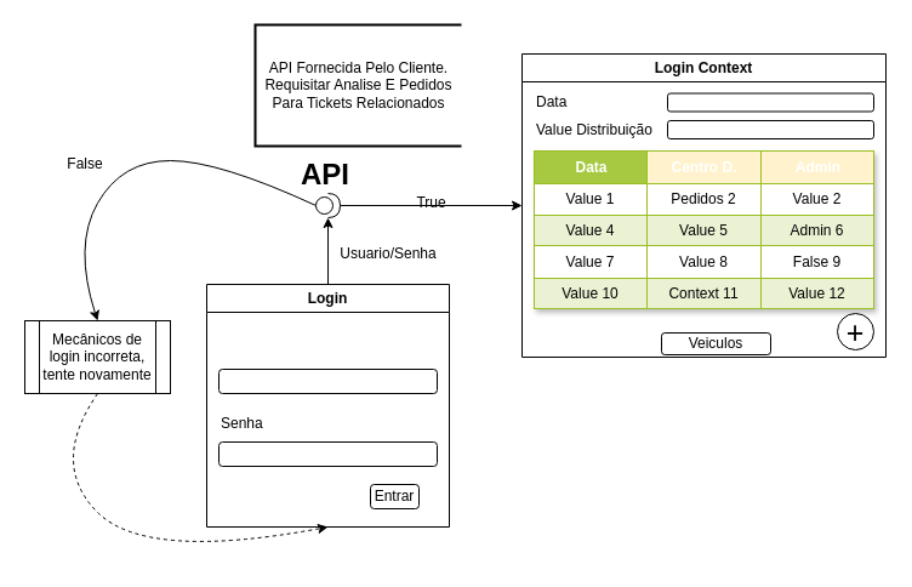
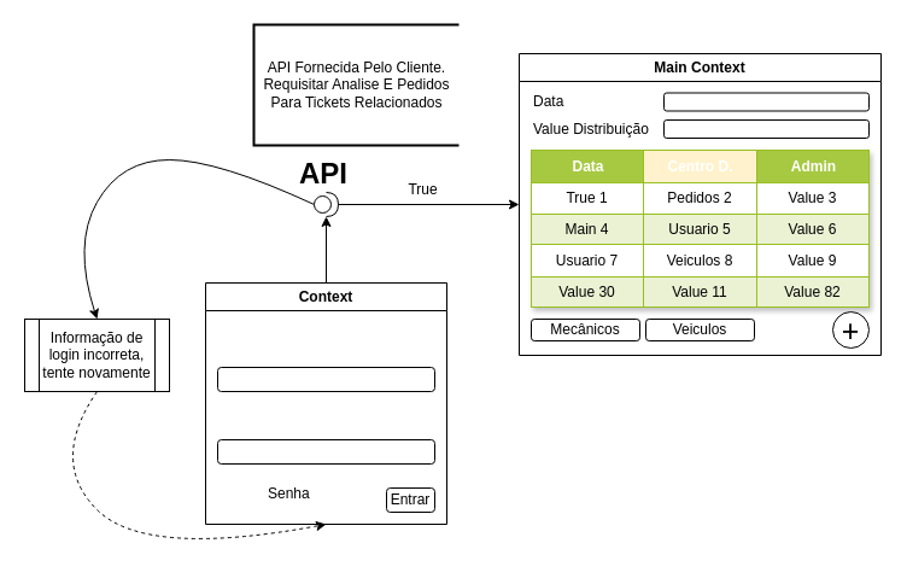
  <mxCell id="0" />
  <mxCell id="1" parent="0" />
- <mxCell id="2" value="Login" style="swimlane;whiteSpace=wrap;html=1;" vertex="1" parent="1"><mxGeometry x="170" y="234" width="200" height="200" as="geometry" /></mxCell>
- <mxCell id="3" value="Senha" style="text;html=1;align=left;verticalAlign=middle;resizable=0;points=[];autosize=1;strokeColor=none;fillColor=none;" vertex="1" parent="2"><mxGeometry x="10" y="100" width="60" height="30" as="geometry" /></mxCell>
+ <mxCell id="2" value="Context" style="swimlane;whiteSpace=wrap;html=1;" vertex="1" parent="1"><mxGeometry x="170" y="234" width="200" height="200" as="geometry" /></mxCell>
+ <mxCell id="3" value="Senha" style="text;html=1;align=left;verticalAlign=middle;resizable=0;points=[];autosize=1;strokeColor=none;fillColor=none;" vertex="1" parent="2"><mxGeometry x="50" y="160" width="60" height="30" as="geometry" /></mxCell>
  <mxCell id="4" value="" style="rounded=1;whiteSpace=wrap;html=1;" vertex="1" parent="2"><mxGeometry x="10" y="70" width="180" height="20" as="geometry" /></mxCell>
  <mxCell id="5" value="" style="rounded=1;whiteSpace=wrap;html=1;" vertex="1" parent="2"><mxGeometry x="10" y="130" width="180" height="20" as="geometry" /></mxCell>
- <mxCell id="6" value="Entrar" style="rounded=1;whiteSpace=wrap;html=1;" vertex="1" parent="2"><mxGeometry x="135" y="165" width="40" height="20" as="geometry" /></mxCell>
+ <mxCell id="6" value="Entrar" style="rounded=1;whiteSpace=wrap;html=1;" vertex="1" parent="2"><mxGeometry x="150" y="170" width="40" height="20" as="geometry" /></mxCell>
  <mxCell id="7" value="" style="endArrow=classic;html=1;rounded=0;exitX=0.5;exitY=0;exitDx=0;exitDy=0;" edge="1" parent="1" source="2" target="45"><mxGeometry width="50" height="50" relative="1" as="geometry"><mxPoint x="400" y="364" as="sourcePoint" /><mxPoint x="270" y="184" as="targetPoint" /><Array as="points" /></mxGeometry></mxCell>
- <mxCell id="8" value="Usuario/Senha" style="text;html=1;align=center;verticalAlign=middle;whiteSpace=wrap;rounded=0;" vertex="1" parent="1"><mxGeometry x="270" y="194" width="100" height="30" as="geometry" /></mxCell>
- <mxCell id="9" value="Login Context" style="swimlane;whiteSpace=wrap;html=1;" vertex="1" parent="1"><mxGeometry x="430" y="44" width="300" height="250" as="geometry" /></mxCell>
+ <mxCell id="9" value="Main Context" style="swimlane;whiteSpace=wrap;html=1;" vertex="1" parent="1"><mxGeometry x="430" y="44" width="300" height="250" as="geometry" /></mxCell>
  <mxCell id="10" value="" style="rounded=1;whiteSpace=wrap;html=1;" vertex="1" parent="9"><mxGeometry x="120" y="32.5" width="170" height="15" as="geometry" /></mxCell>
  <mxCell id="11" value="" style="rounded=1;whiteSpace=wrap;html=1;" vertex="1" parent="9"><mxGeometry x="120" y="55" width="170" height="15" as="geometry" /></mxCell>
  <mxCell id="12" value="Data" style="text;html=1;align=left;verticalAlign=middle;whiteSpace=wrap;rounded=0;" vertex="1" parent="9"><mxGeometry x="10" y="25" width="60" height="30" as="geometry" /></mxCell>
  <mxCell id="13" value="Value Distribuição" style="text;html=1;align=left;verticalAlign=middle;whiteSpace=wrap;rounded=0;" vertex="1" parent="9"><mxGeometry x="10" y="47.5" width="110" height="30" as="geometry" /></mxCell>
  <mxCell id="14" value="Assets" style="childLayout=tableLayout;recursiveResize=0;strokeColor=#98bf21;fillColor=#A7C942;shadow=1;" vertex="1" parent="9"><mxGeometry x="10" y="80" width="280" height="130" as="geometry" /></mxCell>
  <mxCell id="15" style="shape=tableRow;horizontal=0;startSize=0;swimlaneHead=0;swimlaneBody=0;top=0;left=0;bottom=0;right=0;dropTarget=0;collapsible=0;recursiveResize=0;expand=0;fontStyle=0;strokeColor=inherit;fillColor=#ffffff;" vertex="1" parent="14"><mxGeometry width="280" height="27" as="geometry" /></mxCell>
  <mxCell id="16" value="Data" style="connectable=0;recursiveResize=0;strokeColor=inherit;fillColor=#A7C942;align=center;fontStyle=1;fontColor=#FFFFFF;html=1;" vertex="1" parent="15"><mxGeometry width="93" height="27" as="geometry"><mxRectangle width="93" height="27" as="alternateBounds" /></mxGeometry></mxCell>
  <mxCell id="17" value="Centro D." style="connectable=0;recursiveResize=0;strokeColor=inherit;fillColor=#fff2cc;align=center;fontStyle=1;fontColor=#FFFFFF;html=1;" vertex="1" parent="15"><mxGeometry x="93" width="94" height="27" as="geometry"><mxRectangle width="94" height="27" as="alternateBounds" /></mxGeometry></mxCell>
- <mxCell id="18" value="Admin" style="connectable=0;recursiveResize=0;strokeColor=inherit;fillColor=#fff2cc;align=center;fontStyle=1;fontColor=#FFFFFF;html=1;" vertex="1" parent="15"><mxGeometry x="187" width="93" height="27" as="geometry"><mxRectangle width="93" height="27" as="alternateBounds" /></mxGeometry></mxCell>
+ <mxCell id="18" value="Admin" style="connectable=0;recursiveResize=0;strokeColor=inherit;fillColor=#A7C942;align=center;fontStyle=1;fontColor=#FFFFFF;html=1;" vertex="1" parent="15"><mxGeometry x="187" width="93" height="27" as="geometry"><mxRectangle width="93" height="27" as="alternateBounds" /></mxGeometry></mxCell>
  <mxCell id="19" value="" style="shape=tableRow;horizontal=0;startSize=0;swimlaneHead=0;swimlaneBody=0;top=0;left=0;bottom=0;right=0;dropTarget=0;collapsible=0;recursiveResize=0;expand=0;fontStyle=0;strokeColor=inherit;fillColor=#ffffff;" vertex="1" parent="14"><mxGeometry y="27" width="280" height="26" as="geometry" /></mxCell>
- <mxCell id="20" value="Value 1" style="connectable=0;recursiveResize=0;strokeColor=inherit;fillColor=inherit;align=center;whiteSpace=wrap;html=1;" vertex="1" parent="19"><mxGeometry width="93" height="26" as="geometry"><mxRectangle width="93" height="26" as="alternateBounds" /></mxGeometry></mxCell>
+ <mxCell id="20" value="True 1" style="connectable=0;recursiveResize=0;strokeColor=inherit;fillColor=inherit;align=center;whiteSpace=wrap;html=1;" vertex="1" parent="19"><mxGeometry width="93" height="26" as="geometry"><mxRectangle width="93" height="26" as="alternateBounds" /></mxGeometry></mxCell>
  <mxCell id="21" value="Pedidos 2" style="connectable=0;recursiveResize=0;strokeColor=inherit;fillColor=inherit;align=center;whiteSpace=wrap;html=1;" vertex="1" parent="19"><mxGeometry x="93" width="94" height="26" as="geometry"><mxRectangle width="94" height="26" as="alternateBounds" /></mxGeometry></mxCell>
- <mxCell id="22" value="Value 2" style="connectable=0;recursiveResize=0;strokeColor=inherit;fillColor=inherit;align=center;whiteSpace=wrap;html=1;" vertex="1" parent="19"><mxGeometry x="187" width="93" height="26" as="geometry"><mxRectangle width="93" height="26" as="alternateBounds" /></mxGeometry></mxCell>
+ <mxCell id="22" value="Value 3" style="connectable=0;recursiveResize=0;strokeColor=inherit;fillColor=inherit;align=center;whiteSpace=wrap;html=1;" vertex="1" parent="19"><mxGeometry x="187" width="93" height="26" as="geometry"><mxRectangle width="93" height="26" as="alternateBounds" /></mxGeometry></mxCell>
  <mxCell id="23" value="" style="shape=tableRow;horizontal=0;startSize=0;swimlaneHead=0;swimlaneBody=0;top=0;left=0;bottom=0;right=0;dropTarget=0;collapsible=0;recursiveResize=0;expand=0;fontStyle=1;strokeColor=inherit;fillColor=#EAF2D3;" vertex="1" parent="14"><mxGeometry y="53" width="280" height="25" as="geometry" /></mxCell>
- <mxCell id="24" value="Value 4" style="connectable=0;recursiveResize=0;strokeColor=inherit;fillColor=inherit;whiteSpace=wrap;html=1;" vertex="1" parent="23"><mxGeometry width="93" height="25" as="geometry"><mxRectangle width="93" height="25" as="alternateBounds" /></mxGeometry></mxCell>
- <mxCell id="25" value="Value 5" style="connectable=0;recursiveResize=0;strokeColor=inherit;fillColor=inherit;whiteSpace=wrap;html=1;" vertex="1" parent="23"><mxGeometry x="93" width="94" height="25" as="geometry"><mxRectangle width="94" height="25" as="alternateBounds" /></mxGeometry></mxCell>
- <mxCell id="26" value="Admin 6" style="connectable=0;recursiveResize=0;strokeColor=inherit;fillColor=inherit;whiteSpace=wrap;html=1;" vertex="1" parent="23"><mxGeometry x="187" width="93" height="25" as="geometry"><mxRectangle width="93" height="25" as="alternateBounds" /></mxGeometry></mxCell>
+ <mxCell id="24" value="Main 4" style="connectable=0;recursiveResize=0;strokeColor=inherit;fillColor=inherit;whiteSpace=wrap;html=1;" vertex="1" parent="23"><mxGeometry width="93" height="25" as="geometry"><mxRectangle width="93" height="25" as="alternateBounds" /></mxGeometry></mxCell>
+ <mxCell id="25" value="Usuario 5" style="connectable=0;recursiveResize=0;strokeColor=inherit;fillColor=inherit;whiteSpace=wrap;html=1;" vertex="1" parent="23"><mxGeometry x="93" width="94" height="25" as="geometry"><mxRectangle width="94" height="25" as="alternateBounds" /></mxGeometry></mxCell>
+ <mxCell id="26" value="Value 6" style="connectable=0;recursiveResize=0;strokeColor=inherit;fillColor=inherit;whiteSpace=wrap;html=1;" vertex="1" parent="23"><mxGeometry x="187" width="93" height="25" as="geometry"><mxRectangle width="93" height="25" as="alternateBounds" /></mxGeometry></mxCell>
  <mxCell id="27" value="" style="shape=tableRow;horizontal=0;startSize=0;swimlaneHead=0;swimlaneBody=0;top=0;left=0;bottom=0;right=0;dropTarget=0;collapsible=0;recursiveResize=0;expand=0;fontStyle=0;strokeColor=inherit;fillColor=#ffffff;" vertex="1" parent="14"><mxGeometry y="78" width="280" height="27" as="geometry" /></mxCell>
- <mxCell id="28" value="Value 7" style="connectable=0;recursiveResize=0;strokeColor=inherit;fillColor=inherit;fontStyle=0;align=center;whiteSpace=wrap;html=1;" vertex="1" parent="27"><mxGeometry width="93" height="27" as="geometry"><mxRectangle width="93" height="27" as="alternateBounds" /></mxGeometry></mxCell>
- <mxCell id="29" value="Value 8" style="connectable=0;recursiveResize=0;strokeColor=inherit;fillColor=inherit;fontStyle=0;align=center;whiteSpace=wrap;html=1;" vertex="1" parent="27"><mxGeometry x="93" width="94" height="27" as="geometry"><mxRectangle width="94" height="27" as="alternateBounds" /></mxGeometry></mxCell>
- <mxCell id="30" value="False 9" style="connectable=0;recursiveResize=0;strokeColor=inherit;fillColor=inherit;fontStyle=0;align=center;whiteSpace=wrap;html=1;" vertex="1" parent="27"><mxGeometry x="187" width="93" height="27" as="geometry"><mxRectangle width="93" height="27" as="alternateBounds" /></mxGeometry></mxCell>
+ <mxCell id="28" value="Usuario 7" style="connectable=0;recursiveResize=0;strokeColor=inherit;fillColor=inherit;fontStyle=0;align=center;whiteSpace=wrap;html=1;" vertex="1" parent="27"><mxGeometry width="93" height="27" as="geometry"><mxRectangle width="93" height="27" as="alternateBounds" /></mxGeometry></mxCell>
+ <mxCell id="29" value="Veiculos 8" style="connectable=0;recursiveResize=0;strokeColor=inherit;fillColor=inherit;fontStyle=0;align=center;whiteSpace=wrap;html=1;" vertex="1" parent="27"><mxGeometry x="93" width="94" height="27" as="geometry"><mxRectangle width="94" height="27" as="alternateBounds" /></mxGeometry></mxCell>
+ <mxCell id="30" value="Value 9" style="connectable=0;recursiveResize=0;strokeColor=inherit;fillColor=inherit;fontStyle=0;align=center;whiteSpace=wrap;html=1;" vertex="1" parent="27"><mxGeometry x="187" width="93" height="27" as="geometry"><mxRectangle width="93" height="27" as="alternateBounds" /></mxGeometry></mxCell>
  <mxCell id="31" value="" style="shape=tableRow;horizontal=0;startSize=0;swimlaneHead=0;swimlaneBody=0;top=0;left=0;bottom=0;right=0;dropTarget=0;collapsible=0;recursiveResize=0;expand=0;fontStyle=1;strokeColor=inherit;fillColor=#EAF2D3;" vertex="1" parent="14"><mxGeometry y="105" width="280" height="25" as="geometry" /></mxCell>
- <mxCell id="32" value="Value 10" style="connectable=0;recursiveResize=0;strokeColor=inherit;fillColor=inherit;whiteSpace=wrap;html=1;" vertex="1" parent="31"><mxGeometry width="93" height="25" as="geometry"><mxRectangle width="93" height="25" as="alternateBounds" /></mxGeometry></mxCell>
- <mxCell id="33" value="Context 11" style="connectable=0;recursiveResize=0;strokeColor=inherit;fillColor=inherit;whiteSpace=wrap;html=1;" vertex="1" parent="31"><mxGeometry x="93" width="94" height="25" as="geometry"><mxRectangle width="94" height="25" as="alternateBounds" /></mxGeometry></mxCell>
- <mxCell id="34" value="Value 12" style="connectable=0;recursiveResize=0;strokeColor=inherit;fillColor=inherit;whiteSpace=wrap;html=1;" vertex="1" parent="31"><mxGeometry x="187" width="93" height="25" as="geometry"><mxRectangle width="93" height="25" as="alternateBounds" /></mxGeometry></mxCell>
- <mxCell id="36" value="Veiculos" style="rounded=1;whiteSpace=wrap;html=1;" vertex="1" parent="9"><mxGeometry x="115" y="230" width="90" height="18" as="geometry" /></mxCell>
+ <mxCell id="32" value="Value 30" style="connectable=0;recursiveResize=0;strokeColor=inherit;fillColor=inherit;whiteSpace=wrap;html=1;" vertex="1" parent="31"><mxGeometry width="93" height="25" as="geometry"><mxRectangle width="93" height="25" as="alternateBounds" /></mxGeometry></mxCell>
+ <mxCell id="33" value="Value 11" style="connectable=0;recursiveResize=0;strokeColor=inherit;fillColor=inherit;whiteSpace=wrap;html=1;" vertex="1" parent="31"><mxGeometry x="93" width="94" height="25" as="geometry"><mxRectangle width="94" height="25" as="alternateBounds" /></mxGeometry></mxCell>
+ <mxCell id="34" value="Value 82" style="connectable=0;recursiveResize=0;strokeColor=inherit;fillColor=inherit;whiteSpace=wrap;html=1;" vertex="1" parent="31"><mxGeometry x="187" width="93" height="25" as="geometry"><mxRectangle width="93" height="25" as="alternateBounds" /></mxGeometry></mxCell>
+ <mxCell id="35" value="Mecânicos" style="rounded=1;whiteSpace=wrap;html=1;" vertex="1" parent="9"><mxGeometry x="10" y="220" width="90" height="18" as="geometry" /></mxCell>
+ <mxCell id="36" value="Veiculos" style="rounded=1;whiteSpace=wrap;html=1;" vertex="1" parent="9"><mxGeometry x="105" y="220" width="90" height="18" as="geometry" /></mxCell>
  <mxCell id="37" value="&lt;div style=&quot;&quot;&gt;&lt;span style=&quot;font-size: 25px; background-color: initial;&quot;&gt;+&lt;/span&gt;&lt;/div&gt;" style="ellipse;whiteSpace=wrap;html=1;aspect=fixed;align=center;" vertex="1" parent="9"><mxGeometry x="260" y="214" width="30" height="30" as="geometry" /></mxCell>
- <mxCell id="38" value="Mecânicos de login incorreta, tente novamente" style="shape=process;whiteSpace=wrap;html=1;backgroundOutline=1;" vertex="1" parent="1"><mxGeometry x="20" y="264" width="120" height="60" as="geometry" /></mxCell>
+ <mxCell id="38" value="Informação de login incorreta, tente novamente" style="shape=process;whiteSpace=wrap;html=1;backgroundOutline=1;" vertex="1" parent="1"><mxGeometry x="20" y="264" width="120" height="60" as="geometry" /></mxCell>
  <mxCell id="39" value="" style="curved=1;endArrow=classic;html=1;rounded=0;exitX=0;exitY=0.5;exitDx=0;exitDy=0;entryX=0.5;entryY=0;entryDx=0;entryDy=0;exitPerimeter=0;" edge="1" parent="1" source="45" target="38"><mxGeometry width="50" height="50" relative="1" as="geometry"><mxPoint x="235" y="169" as="sourcePoint" /><mxPoint x="450" y="312" as="targetPoint" /><Array as="points"><mxPoint x="180" y="132" /><mxPoint x="100" y="132" /><mxPoint x="60" y="202" /></Array></mxGeometry></mxCell>
- <mxCell id="40" value="False" style="text;html=1;align=center;verticalAlign=middle;whiteSpace=wrap;rounded=0;" vertex="1" parent="1"><mxGeometry x="40" y="120" width="60" height="30" as="geometry" /></mxCell>
  <mxCell id="41" value="" style="endArrow=classic;html=1;rounded=0;exitX=1;exitY=0.5;exitDx=0;exitDy=0;entryX=0;entryY=0.5;entryDx=0;entryDy=0;exitPerimeter=0;" edge="1" parent="1" source="45" target="9"><mxGeometry width="50" height="50" relative="1" as="geometry"><mxPoint x="305" y="169" as="sourcePoint" /><mxPoint x="450" y="312" as="targetPoint" /><Array as="points" /></mxGeometry></mxCell>
- <mxCell id="42" value="True" style="text;html=1;align=center;verticalAlign=middle;resizable=0;points=[];autosize=1;strokeColor=none;fillColor=none;" vertex="1" parent="1"><mxGeometry x="330" y="152" width="50" height="30" as="geometry" /></mxCell>
+ <mxCell id="42" value="True" style="text;html=1;align=center;verticalAlign=middle;resizable=0;points=[];autosize=1;strokeColor=none;fillColor=none;" vertex="1" parent="1"><mxGeometry x="325" y="142" width="50" height="30" as="geometry" /></mxCell>
  <mxCell id="43" value="" style="curved=1;endArrow=classic;html=1;rounded=0;exitX=0.5;exitY=1;exitDx=0;exitDy=0;entryX=0.5;entryY=1;entryDx=0;entryDy=0;dashed=1;" edge="1" parent="1" source="38" target="2"><mxGeometry width="50" height="50" relative="1" as="geometry"><mxPoint x="50" y="362" as="sourcePoint" /><mxPoint x="100" y="312" as="targetPoint" /><Array as="points"><mxPoint x="40" y="382" /><mxPoint x="120" y="462" /></Array></mxGeometry></mxCell>
  <mxCell id="44" value="API Fornecida Pelo Cliente.&lt;div&gt;Requisitar Analise E Pedidos&lt;/div&gt;&lt;div&gt;Para Tickets Relacionados&lt;/div&gt;" style="strokeWidth=2;html=1;shape=mxgraph.flowchart.annotation_1;align=center;pointerEvents=1;" vertex="1" parent="1"><mxGeometry x="210" y="20" width="170" height="100" as="geometry" /></mxCell>
  <mxCell id="45" value="&lt;h1 style=&quot;&quot;&gt;&lt;br&gt;&lt;/h1&gt;" style="shape=providedRequiredInterface;html=1;verticalLabelPosition=bottom;sketch=0;align=center;" vertex="1" parent="1"><mxGeometry x="260" y="159" width="20" height="20" as="geometry" /></mxCell>
  <mxCell id="46" value="&lt;h1 style=&quot;margin-top: 0px;&quot;&gt;&lt;span style=&quot;background-color: initial;&quot;&gt;API&lt;/span&gt;&lt;br&gt;&lt;/h1&gt;" style="text;html=1;whiteSpace=wrap;overflow=hidden;rounded=0;" vertex="1" parent="1"><mxGeometry x="246" y="123" width="50" height="42" as="geometry" /></mxCell>
